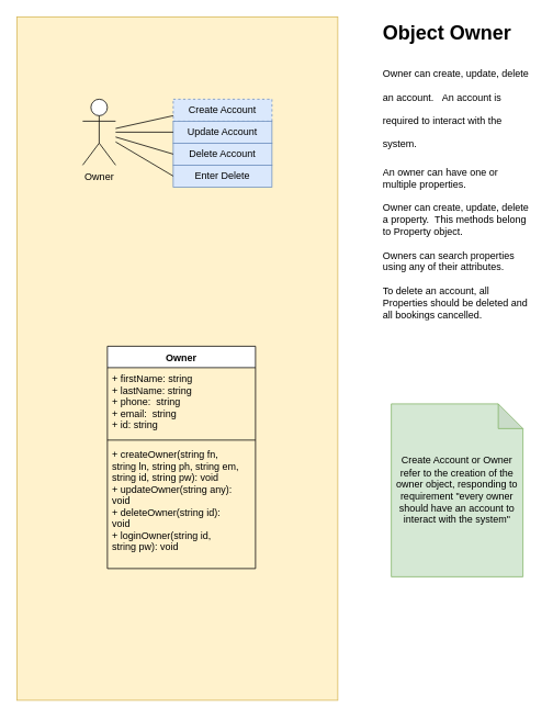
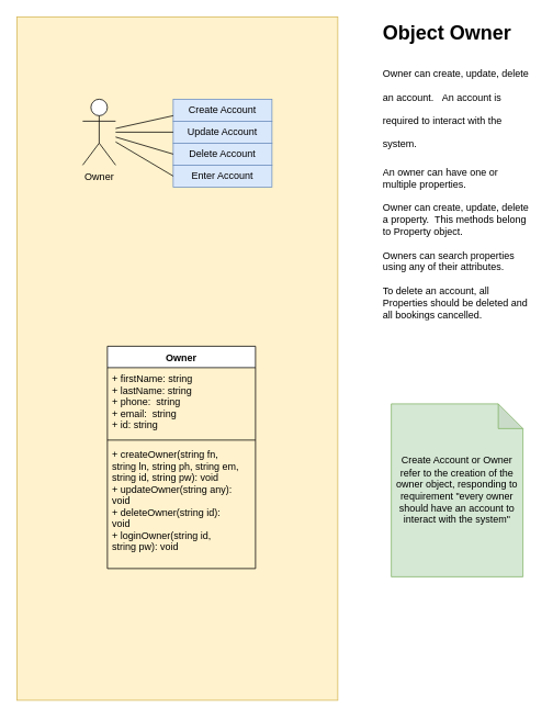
  <mxCell id="0" />
  <mxCell id="1" parent="0" />
  <mxCell id="2" value="&lt;h1&gt;&lt;span&gt;Object Owner&lt;/span&gt;&lt;/h1&gt;&lt;h1&gt;&lt;span style=&quot;font-size: 12px ; font-weight: normal&quot;&gt;Owner can create, update, delete an account.&amp;nbsp; &amp;nbsp;An account is required to interact with the system.&lt;/span&gt;&lt;/h1&gt;&lt;div&gt;&lt;span style=&quot;font-size: 12px ; font-weight: normal&quot;&gt;An owner can have one or multiple properties.&lt;/span&gt;&lt;/div&gt;&lt;div&gt;&lt;span style=&quot;font-size: 12px ; font-weight: normal&quot;&gt;&lt;br&gt;&lt;/span&gt;&lt;/div&gt;&lt;div&gt;&lt;span style=&quot;font-size: 12px ; font-weight: normal&quot;&gt;Owner can create, update, delete a property.&amp;nbsp; This methods belong to Property object.&lt;/span&gt;&lt;/div&gt;&lt;div&gt;&lt;span style=&quot;font-size: 12px ; font-weight: normal&quot;&gt;&lt;br&gt;&lt;/span&gt;&lt;/div&gt;&lt;div&gt;&lt;span style=&quot;font-size: 12px ; font-weight: normal&quot;&gt;Owners can search properties using any of their attributes.&lt;/span&gt;&lt;/div&gt;&lt;div&gt;&lt;span style=&quot;font-size: 12px ; font-weight: normal&quot;&gt;&lt;br&gt;&lt;/span&gt;&lt;/div&gt;&lt;div&gt;&lt;span style=&quot;font-size: 12px ; font-weight: normal&quot;&gt;To delete an account, all Properties should be deleted and all bookings cancelled.&lt;/span&gt;&lt;/div&gt;" style="text;html=1;strokeColor=none;fillColor=none;spacing=5;spacingTop=-20;whiteSpace=wrap;overflow=hidden;rounded=0;" vertex="1" parent="1"><mxGeometry x="460" y="20" width="190" height="380" as="geometry" /></mxCell>
  <mxCell id="3" value="" style="rounded=0;whiteSpace=wrap;html=1;fillColor=#fff2cc;strokeColor=#d6b656;" vertex="1" parent="1"><mxGeometry x="20" y="20" width="390" height="830" as="geometry" /></mxCell>
  <mxCell id="4" value="Owner" style="swimlane;fontStyle=1;align=center;verticalAlign=top;childLayout=stackLayout;horizontal=1;startSize=26;horizontalStack=0;resizeParent=1;resizeParentMax=0;resizeLast=0;collapsible=1;marginBottom=0;" vertex="1" parent="1"><mxGeometry x="130" y="420" width="180" height="270" as="geometry" /></mxCell>
  <mxCell id="5" value="+ firstName: string&#10;+ lastName: string&#10;+ phone:  string&#10;+ email:  string&#10;+ id: string&#10;" style="text;strokeColor=none;fillColor=none;align=left;verticalAlign=top;spacingLeft=4;spacingRight=4;overflow=hidden;rotatable=0;points=[[0,0.5],[1,0.5]];portConstraint=eastwest;" vertex="1" parent="4"><mxGeometry y="26" width="180" height="84" as="geometry" /></mxCell>
  <mxCell id="6" value="" style="line;strokeWidth=1;fillColor=none;align=left;verticalAlign=middle;spacingTop=-1;spacingLeft=3;spacingRight=3;rotatable=0;labelPosition=right;points=[];portConstraint=eastwest;" vertex="1" parent="4"><mxGeometry y="110" width="180" height="8" as="geometry" /></mxCell>
  <mxCell id="7" value="+ createOwner(string fn, &#10;string ln, string ph, string em,&#10;string id, string pw): void&#10;+ updateOwner(string any):&#10;void&#10;+ deleteOwner(string id):&#10;void&#10;+ loginOwner(string id, &#10;string pw): void" style="text;strokeColor=none;fillColor=none;align=left;verticalAlign=top;spacingLeft=4;spacingRight=4;overflow=hidden;rotatable=0;points=[[0,0.5],[1,0.5]];portConstraint=eastwest;" vertex="1" parent="4"><mxGeometry y="118" width="180" height="152" as="geometry" /></mxCell>
  <mxCell id="8" value="Create Account or Owner refer to the creation of the owner object, responding to requirement &quot;every owner should have an account to interact with the system&quot;" style="shape=note;whiteSpace=wrap;html=1;backgroundOutline=1;darkOpacity=0.05;fillColor=#d5e8d4;strokeColor=#82b366;" vertex="1" parent="1"><mxGeometry x="475" y="490" width="160" height="210" as="geometry" /></mxCell>
  <mxCell id="9" value="Owner" style="shape=umlActor;verticalLabelPosition=bottom;verticalAlign=top;html=1;outlineConnect=0;" vertex="1" parent="1"><mxGeometry x="100" y="120" width="40" height="80" as="geometry" /></mxCell>
- <mxCell id="10" value="Create Account" style="rounded=0;whiteSpace=wrap;html=1;fillColor=#dae8fc;strokeColor=#6c8ebf;dashed=1;" vertex="1" parent="1"><mxGeometry x="210" y="120" width="120" height="26.667" as="geometry" /></mxCell>
+ <mxCell id="10" value="Create Account" style="rounded=0;whiteSpace=wrap;html=1;fillColor=#dae8fc;strokeColor=#6c8ebf;" vertex="1" parent="1"><mxGeometry x="210" y="120" width="120" height="26.667" as="geometry" /></mxCell>
  <mxCell id="11" value="Update Account" style="rounded=0;whiteSpace=wrap;html=1;fillColor=#dae8fc;strokeColor=#6c8ebf;" vertex="1" parent="1"><mxGeometry x="210" y="146.667" width="120" height="26.667" as="geometry" /></mxCell>
  <mxCell id="12" value="Delete Account" style="rounded=0;whiteSpace=wrap;html=1;fillColor=#dae8fc;strokeColor=#6c8ebf;" vertex="1" parent="1"><mxGeometry x="210" y="173.333" width="120" height="26.667" as="geometry" /></mxCell>
  <mxCell id="13" value="" style="endArrow=none;html=1;rounded=0;entryX=0;entryY=0.75;entryDx=0;entryDy=0;" edge="1" parent="1" source="9" target="10"><mxGeometry width="50" height="50" relative="1" as="geometry"><mxPoint x="160" y="155.556" as="sourcePoint" /><mxPoint x="210" y="128.889" as="targetPoint" /></mxGeometry></mxCell>
  <mxCell id="14" value="" style="endArrow=none;html=1;rounded=0;entryX=0;entryY=0.5;entryDx=0;entryDy=0;" edge="1" parent="1" source="9" target="12"><mxGeometry width="50" height="50" relative="1" as="geometry"><mxPoint x="160" y="155.556" as="sourcePoint" /><mxPoint x="220" y="137.778" as="targetPoint" /></mxGeometry></mxCell>
  <mxCell id="15" value="" style="endArrow=none;html=1;rounded=0;entryX=0;entryY=0.5;entryDx=0;entryDy=0;" edge="1" parent="1" source="9" target="11"><mxGeometry width="50" height="50" relative="1" as="geometry"><mxPoint x="160" y="155.556" as="sourcePoint" /><mxPoint x="220" y="195.556" as="targetPoint" /></mxGeometry></mxCell>
- <mxCell id="16" value="Enter Delete" style="rounded=0;whiteSpace=wrap;html=1;fillColor=#dae8fc;strokeColor=#6c8ebf;" vertex="1" parent="1"><mxGeometry x="210" y="200.003" width="120" height="26.667" as="geometry" /></mxCell>
+ <mxCell id="16" value="Enter Account" style="rounded=0;whiteSpace=wrap;html=1;fillColor=#dae8fc;strokeColor=#6c8ebf;" vertex="1" parent="1"><mxGeometry x="210" y="200.003" width="120" height="26.667" as="geometry" /></mxCell>
  <mxCell id="17" value="" style="endArrow=none;html=1;rounded=0;entryX=0;entryY=0.5;entryDx=0;entryDy=0;" edge="1" parent="1" source="9" target="16"><mxGeometry width="50" height="50" relative="1" as="geometry"><mxPoint x="150" y="175.926" as="sourcePoint" /><mxPoint x="220" y="196.667" as="targetPoint" /></mxGeometry></mxCell>
